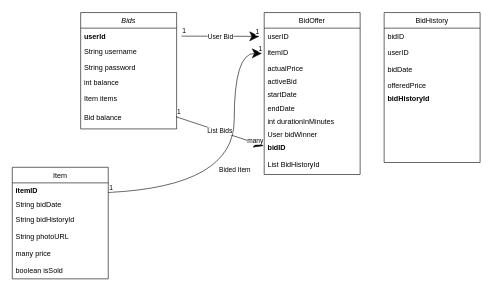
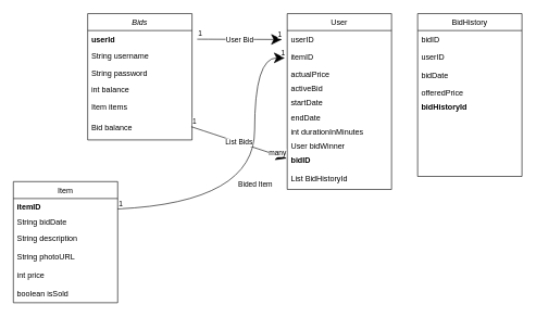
  <mxCell id="0" />
  <mxCell id="1" parent="0" />
  <mxCell id="2" value="Bids" style="swimlane;fontStyle=2;align=center;verticalAlign=top;childLayout=stackLayout;horizontal=1;startSize=26;horizontalStack=0;resizeParent=1;resizeLast=0;collapsible=1;marginBottom=0;rounded=0;shadow=0;strokeWidth=1;" parent="1" vertex="1"><mxGeometry x="134" y="20" width="160" height="194" as="geometry"><mxRectangle x="230" y="140" width="160" height="26" as="alternateBounds" /></mxGeometry></mxCell>
  <mxCell id="3" value="userId" style="text;align=left;verticalAlign=top;spacingLeft=4;spacingRight=4;overflow=hidden;rotatable=0;points=[[0,0.5],[1,0.5]];portConstraint=eastwest;fontStyle=1" parent="2" vertex="1"><mxGeometry y="26" width="160" height="26" as="geometry" /></mxCell>
  <mxCell id="4" value="String username" style="text;align=left;verticalAlign=top;spacingLeft=4;spacingRight=4;overflow=hidden;rotatable=0;points=[[0,0.5],[1,0.5]];portConstraint=eastwest;" parent="2" vertex="1"><mxGeometry y="52" width="160" height="26" as="geometry" /></mxCell>
  <mxCell id="5" value="String password" style="text;align=left;verticalAlign=top;spacingLeft=4;spacingRight=4;overflow=hidden;rotatable=0;points=[[0,0.5],[1,0.5]];portConstraint=eastwest;rounded=0;shadow=0;html=0;" parent="2" vertex="1"><mxGeometry y="78" width="160" height="26" as="geometry" /></mxCell>
  <mxCell id="6" value="int balance" style="text;align=left;verticalAlign=top;spacingLeft=4;spacingRight=4;overflow=hidden;rotatable=0;points=[[0,0.5],[1,0.5]];portConstraint=eastwest;rounded=0;shadow=0;html=0;" parent="2" vertex="1"><mxGeometry y="104" width="160" height="26" as="geometry" /></mxCell>
  <mxCell id="7" value="Item items" style="text;align=left;verticalAlign=top;spacingLeft=4;spacingRight=4;overflow=hidden;rotatable=0;points=[[0,0.5],[1,0.5]];portConstraint=eastwest;" parent="2" vertex="1"><mxGeometry y="130" width="160" height="32" as="geometry" /></mxCell>
  <mxCell id="8" value="Bid balance" style="text;align=left;verticalAlign=top;spacingLeft=4;spacingRight=4;overflow=hidden;rotatable=0;points=[[0,0.5],[1,0.5]];portConstraint=eastwest;" parent="2" vertex="1"><mxGeometry y="162" width="160" height="32" as="geometry" /></mxCell>
  <mxCell id="9" value="Item" style="swimlane;fontStyle=0;align=center;verticalAlign=top;childLayout=stackLayout;horizontal=1;startSize=26;horizontalStack=0;resizeParent=1;resizeLast=0;collapsible=1;marginBottom=0;rounded=0;shadow=0;strokeWidth=1;" parent="1" vertex="1"><mxGeometry x="20" y="278" width="160" height="186" as="geometry"><mxRectangle x="130" y="380" width="160" height="26" as="alternateBounds" /></mxGeometry></mxCell>
  <mxCell id="10" value="itemID" style="text;align=left;verticalAlign=top;spacingLeft=4;spacingRight=4;overflow=hidden;rotatable=0;points=[[0,0.5],[1,0.5]];portConstraint=eastwest;rounded=0;shadow=0;html=0;fontStyle=1" parent="9" vertex="1"><mxGeometry y="26" width="160" height="22" as="geometry" /></mxCell>
  <mxCell id="11" value="String bidDate" style="text;align=left;verticalAlign=top;spacingLeft=4;spacingRight=4;overflow=hidden;rotatable=0;points=[[0,0.5],[1,0.5]];portConstraint=eastwest;" parent="9" vertex="1"><mxGeometry y="48" width="160" height="26" as="geometry" /></mxCell>
- <mxCell id="12" value="String bidHistoryId" style="text;align=left;verticalAlign=top;spacingLeft=4;spacingRight=4;overflow=hidden;rotatable=0;points=[[0,0.5],[1,0.5]];portConstraint=eastwest;rounded=0;shadow=0;html=0;" parent="9" vertex="1"><mxGeometry y="74" width="160" height="28" as="geometry" /></mxCell>
+ <mxCell id="12" value="String description" style="text;align=left;verticalAlign=top;spacingLeft=4;spacingRight=4;overflow=hidden;rotatable=0;points=[[0,0.5],[1,0.5]];portConstraint=eastwest;rounded=0;shadow=0;html=0;" parent="9" vertex="1"><mxGeometry y="74" width="160" height="28" as="geometry" /></mxCell>
  <mxCell id="13" value="String photoURL" style="text;align=left;verticalAlign=top;spacingLeft=4;spacingRight=4;overflow=hidden;rotatable=0;points=[[0,0.5],[1,0.5]];portConstraint=eastwest;rounded=0;shadow=0;html=0;" parent="9" vertex="1"><mxGeometry y="102" width="160" height="28" as="geometry" /></mxCell>
- <mxCell id="14" value="many price" style="text;align=left;verticalAlign=top;spacingLeft=4;spacingRight=4;overflow=hidden;rotatable=0;points=[[0,0.5],[1,0.5]];portConstraint=eastwest;rounded=0;shadow=0;html=0;" parent="9" vertex="1"><mxGeometry y="130" width="160" height="28" as="geometry" /></mxCell>
+ <mxCell id="14" value="int price" style="text;align=left;verticalAlign=top;spacingLeft=4;spacingRight=4;overflow=hidden;rotatable=0;points=[[0,0.5],[1,0.5]];portConstraint=eastwest;rounded=0;shadow=0;html=0;" parent="9" vertex="1"><mxGeometry y="130" width="160" height="28" as="geometry" /></mxCell>
  <mxCell id="15" value="boolean isSold" style="text;align=left;verticalAlign=top;spacingLeft=4;spacingRight=4;overflow=hidden;rotatable=0;points=[[0,0.5],[1,0.5]];portConstraint=eastwest;rounded=0;shadow=0;html=0;" parent="9" vertex="1"><mxGeometry y="158" width="160" height="28" as="geometry" /></mxCell>
- <mxCell id="16" value="BidOffer" style="swimlane;fontStyle=0;align=center;verticalAlign=top;childLayout=stackLayout;horizontal=1;startSize=26;horizontalStack=0;resizeParent=1;resizeLast=0;collapsible=1;marginBottom=0;rounded=0;shadow=0;strokeWidth=1;" parent="1" vertex="1"><mxGeometry x="440" y="20" width="160" height="270" as="geometry"><mxRectangle x="130" y="380" width="160" height="26" as="alternateBounds" /></mxGeometry></mxCell>
+ <mxCell id="16" value="User" style="swimlane;fontStyle=0;align=center;verticalAlign=top;childLayout=stackLayout;horizontal=1;startSize=26;horizontalStack=0;resizeParent=1;resizeLast=0;collapsible=1;marginBottom=0;rounded=0;shadow=0;strokeWidth=1;" parent="1" vertex="1"><mxGeometry x="440" y="20" width="160" height="270" as="geometry"><mxRectangle x="130" y="380" width="160" height="26" as="alternateBounds" /></mxGeometry></mxCell>
  <mxCell id="17" value="userID" style="text;align=left;verticalAlign=top;spacingLeft=4;spacingRight=4;overflow=hidden;rotatable=0;points=[[0,0.5],[1,0.5]];portConstraint=eastwest;rounded=0;shadow=0;html=0;" parent="16" vertex="1"><mxGeometry y="26" width="160" height="28" as="geometry" /></mxCell>
  <mxCell id="18" value="itemID" style="text;align=left;verticalAlign=top;spacingLeft=4;spacingRight=4;overflow=hidden;rotatable=0;points=[[0,0.5],[1,0.5]];portConstraint=eastwest;" parent="16" vertex="1"><mxGeometry y="54" width="160" height="26" as="geometry" /></mxCell>
  <mxCell id="19" value="actualPrice" style="text;align=left;verticalAlign=top;spacingLeft=4;spacingRight=4;overflow=hidden;rotatable=0;points=[[0,0.5],[1,0.5]];portConstraint=eastwest;rounded=0;shadow=0;html=0;" parent="16" vertex="1"><mxGeometry y="80" width="160" height="22" as="geometry" /></mxCell>
  <mxCell id="20" value="activeBid" style="text;align=left;verticalAlign=top;spacingLeft=4;spacingRight=4;overflow=hidden;rotatable=0;points=[[0,0.5],[1,0.5]];portConstraint=eastwest;rounded=0;shadow=0;html=0;" parent="16" vertex="1"><mxGeometry y="102" width="160" height="22" as="geometry" /></mxCell>
  <mxCell id="21" value="startDate" style="text;align=left;verticalAlign=top;spacingLeft=4;spacingRight=4;overflow=hidden;rotatable=0;points=[[0,0.5],[1,0.5]];portConstraint=eastwest;rounded=0;shadow=0;html=0;" parent="16" vertex="1"><mxGeometry y="124" width="160" height="22" as="geometry" /></mxCell>
  <mxCell id="22" value="endDate" style="text;align=left;verticalAlign=top;spacingLeft=4;spacingRight=4;overflow=hidden;rotatable=0;points=[[0,0.5],[1,0.5]];portConstraint=eastwest;rounded=0;shadow=0;html=0;" parent="16" vertex="1"><mxGeometry y="146" width="160" height="22" as="geometry" /></mxCell>
  <mxCell id="23" value="int durationInMinutes" style="text;align=left;verticalAlign=top;spacingLeft=4;spacingRight=4;overflow=hidden;rotatable=0;points=[[0,0.5],[1,0.5]];portConstraint=eastwest;rounded=0;shadow=0;html=0;" vertex="1" parent="16"><mxGeometry y="168" width="160" height="22" as="geometry" /></mxCell>
  <mxCell id="24" value="User bidWinner" style="text;align=left;verticalAlign=top;spacingLeft=4;spacingRight=4;overflow=hidden;rotatable=0;points=[[0,0.5],[1,0.5]];portConstraint=eastwest;rounded=0;shadow=0;html=0;" vertex="1" parent="16"><mxGeometry y="190" width="160" height="22" as="geometry" /></mxCell>
  <mxCell id="25" value="bidID" style="text;align=left;verticalAlign=top;spacingLeft=4;spacingRight=4;overflow=hidden;rotatable=0;points=[[0,0.5],[1,0.5]];portConstraint=eastwest;rounded=0;shadow=0;html=0;fontStyle=1" parent="16" vertex="1"><mxGeometry y="212" width="160" height="28" as="geometry" /></mxCell>
  <mxCell id="26" value="List BidHistoryId" style="text;align=left;verticalAlign=top;spacingLeft=4;spacingRight=4;overflow=hidden;rotatable=0;points=[[0,0.5],[1,0.5]];portConstraint=eastwest;rounded=0;shadow=0;html=0;" parent="16" vertex="1"><mxGeometry y="240" width="160" height="30" as="geometry" /></mxCell>
  <mxCell id="27" value="L" style="endArrow=classic;html=1;rounded=0;startSize=14;endSize=14;sourcePerimeterSpacing=8;targetPerimeterSpacing=8;curved=1;" parent="1" source="3" target="17" edge="1"><mxGeometry relative="1" as="geometry"><mxPoint x="231.44" y="88.144" as="sourcePoint" /><mxPoint x="230" y="182" as="targetPoint" /></mxGeometry></mxCell>
  <mxCell id="28" value="User Bid" style="edgeLabel;resizable=0;html=1;align=center;verticalAlign=middle;hachureGap=4;" parent="27" connectable="0" vertex="1"><mxGeometry relative="1" as="geometry" /></mxCell>
  <mxCell id="29" value="1" style="edgeLabel;resizable=0;html=1;align=left;verticalAlign=bottom;hachureGap=4;" parent="27" connectable="0" vertex="1"><mxGeometry x="-1" relative="1" as="geometry" /></mxCell>
  <mxCell id="30" value="1" style="edgeLabel;resizable=0;html=1;align=right;verticalAlign=bottom;hachureGap=4;" parent="27" connectable="0" vertex="1"><mxGeometry x="1" relative="1" as="geometry" /></mxCell>
  <mxCell id="31" value="L" style="endArrow=classic;html=1;rounded=0;startSize=14;endSize=14;sourcePerimeterSpacing=8;targetPerimeterSpacing=8;curved=1;entryX=-0.023;entryY=0.538;entryDx=0;entryDy=0;entryPerimeter=0;" parent="1" target="18" edge="1"><mxGeometry relative="1" as="geometry"><mxPoint x="180" y="320.004" as="sourcePoint" /><mxPoint x="284" y="320.376" as="targetPoint" /><Array as="points"><mxPoint x="390" y="310" /><mxPoint x="390" y="88" /></Array></mxGeometry></mxCell>
  <mxCell id="32" value="Bided Item" style="edgeLabel;resizable=0;html=1;align=center;verticalAlign=middle;hachureGap=4;" parent="31" connectable="0" vertex="1"><mxGeometry relative="1" as="geometry" /></mxCell>
  <mxCell id="33" value="1" style="edgeLabel;resizable=0;html=1;align=left;verticalAlign=bottom;hachureGap=4;" parent="31" connectable="0" vertex="1"><mxGeometry x="-1" relative="1" as="geometry" /></mxCell>
  <mxCell id="34" value="1" style="edgeLabel;resizable=0;html=1;align=right;verticalAlign=bottom;hachureGap=4;" parent="31" connectable="0" vertex="1"><mxGeometry x="1" relative="1" as="geometry" /></mxCell>
  <mxCell id="35" value="L" style="endArrow=classic;html=1;rounded=0;startSize=14;endSize=14;sourcePerimeterSpacing=8;targetPerimeterSpacing=8;curved=1;entryX=-0.005;entryY=0.367;entryDx=0;entryDy=0;exitX=0.993;exitY=0.366;exitDx=0;exitDy=0;exitPerimeter=0;entryPerimeter=0;" parent="1" source="8" target="25" edge="1"><mxGeometry relative="1" as="geometry"><mxPoint x="333.68" y="199.996" as="sourcePoint" /><mxPoint x="300" y="317.98" as="targetPoint" /><Array as="points" /></mxGeometry></mxCell>
  <mxCell id="36" value="List Bids" style="edgeLabel;resizable=0;html=1;align=center;verticalAlign=middle;hachureGap=4;" parent="35" connectable="0" vertex="1"><mxGeometry relative="1" as="geometry" /></mxCell>
  <mxCell id="37" value="1" style="edgeLabel;resizable=0;html=1;align=left;verticalAlign=bottom;hachureGap=4;" parent="35" connectable="0" vertex="1"><mxGeometry x="-1" relative="1" as="geometry" /></mxCell>
  <mxCell id="38" value="many" style="edgeLabel;resizable=0;html=1;align=right;verticalAlign=bottom;hachureGap=4;" parent="35" connectable="0" vertex="1"><mxGeometry x="1" relative="1" as="geometry" /></mxCell>
  <mxCell id="39" value="BidHistory" style="swimlane;fontStyle=0;align=center;verticalAlign=top;childLayout=stackLayout;horizontal=1;startSize=26;horizontalStack=0;resizeParent=1;resizeLast=0;collapsible=1;marginBottom=0;rounded=0;shadow=0;strokeWidth=1;" parent="1" vertex="1"><mxGeometry x="640" y="20" width="160" height="250" as="geometry"><mxRectangle x="130" y="380" width="160" height="26" as="alternateBounds" /></mxGeometry></mxCell>
  <mxCell id="40" value="bidID" style="text;align=left;verticalAlign=top;spacingLeft=4;spacingRight=4;overflow=hidden;rotatable=0;points=[[0,0.5],[1,0.5]];portConstraint=eastwest;rounded=0;shadow=0;html=0;" parent="39" vertex="1"><mxGeometry y="26" width="160" height="28" as="geometry" /></mxCell>
  <mxCell id="41" value="userID" style="text;align=left;verticalAlign=top;spacingLeft=4;spacingRight=4;overflow=hidden;rotatable=0;points=[[0,0.5],[1,0.5]];portConstraint=eastwest;rounded=0;shadow=0;html=0;" parent="39" vertex="1"><mxGeometry y="54" width="160" height="28" as="geometry" /></mxCell>
  <mxCell id="42" value="bidDate" style="text;align=left;verticalAlign=top;spacingLeft=4;spacingRight=4;overflow=hidden;rotatable=0;points=[[0,0.5],[1,0.5]];portConstraint=eastwest;" parent="39" vertex="1"><mxGeometry y="82" width="160" height="26" as="geometry" /></mxCell>
  <mxCell id="43" value="offeredPrice" style="text;align=left;verticalAlign=top;spacingLeft=4;spacingRight=4;overflow=hidden;rotatable=0;points=[[0,0.5],[1,0.5]];portConstraint=eastwest;rounded=0;shadow=0;html=0;" parent="39" vertex="1"><mxGeometry y="108" width="160" height="22" as="geometry" /></mxCell>
  <mxCell id="44" value="bidHistoryId" style="text;align=left;verticalAlign=top;spacingLeft=4;spacingRight=4;overflow=hidden;rotatable=0;points=[[0,0.5],[1,0.5]];portConstraint=eastwest;rounded=0;shadow=0;html=0;fontStyle=1" parent="39" vertex="1"><mxGeometry y="130" width="160" height="22" as="geometry" /></mxCell>
